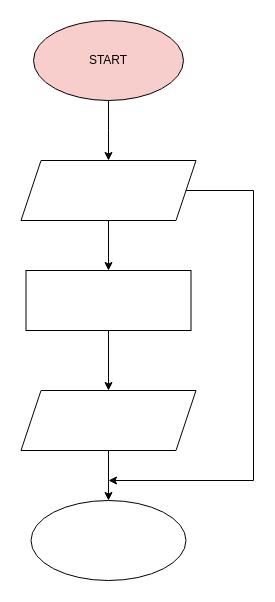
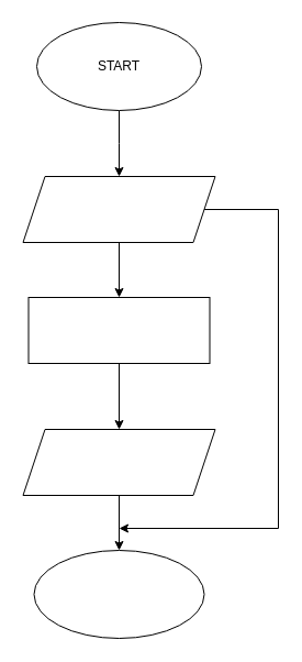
  <mxCell id="0" />
  <mxCell id="1" parent="0" />
  <mxCell id="2" style="edgeStyle=orthogonalEdgeStyle;rounded=0;orthogonalLoop=1;jettySize=auto;html=1;exitX=0.5;exitY=1;exitDx=0;exitDy=0;" edge="1" parent="1" source="3"><mxGeometry relative="1" as="geometry"><mxPoint x="108" y="160" as="targetPoint" /></mxGeometry></mxCell>
- <mxCell id="3" value="START" style="ellipse;whiteSpace=wrap;html=1;fillColor=#f8cecc;" vertex="1" parent="1"><mxGeometry x="33" width="150" height="80" as="geometry" y="20" /></mxCell>
+ <mxCell id="3" value="START" style="ellipse;whiteSpace=wrap;html=1;" vertex="1" parent="1"><mxGeometry x="33" width="150" height="80" as="geometry" y="20" /></mxCell>
  <mxCell id="4" style="edgeStyle=orthogonalEdgeStyle;rounded=0;orthogonalLoop=1;jettySize=auto;html=1;" edge="1" parent="1" source="6" target="8"><mxGeometry relative="1" as="geometry"><mxPoint x="108" y="280" as="targetPoint" /></mxGeometry></mxCell>
  <mxCell id="5" style="edgeStyle=orthogonalEdgeStyle;rounded=0;orthogonalLoop=1;jettySize=auto;html=1;" edge="1" parent="1" source="6"><mxGeometry relative="1" as="geometry"><mxPoint x="108" y="480" as="targetPoint" /><Array as="points"><mxPoint x="253" y="190" /><mxPoint x="253" y="480" /></Array></mxGeometry></mxCell>
  <mxCell id="6" value="" style="shape=parallelogram;perimeter=parallelogramPerimeter;whiteSpace=wrap;html=1;fixedSize=1;" vertex="1" parent="1"><mxGeometry x="20.5" y="160" width="175" height="60" as="geometry" /></mxCell>
  <mxCell id="7" style="edgeStyle=orthogonalEdgeStyle;rounded=0;orthogonalLoop=1;jettySize=auto;html=1;entryX=0.5;entryY=0;entryDx=0;entryDy=0;" edge="1" parent="1" source="8" target="10"><mxGeometry relative="1" as="geometry" /></mxCell>
  <mxCell id="8" value="" style="rounded=0;whiteSpace=wrap;html=1;" vertex="1" parent="1"><mxGeometry x="25.5" y="270" width="165" height="60" as="geometry" /></mxCell>
  <mxCell id="9" style="edgeStyle=orthogonalEdgeStyle;rounded=0;orthogonalLoop=1;jettySize=auto;html=1;" edge="1" parent="1" source="10" target="11"><mxGeometry relative="1" as="geometry"><mxPoint x="108" y="500" as="targetPoint" /></mxGeometry></mxCell>
  <mxCell id="10" value="" style="shape=parallelogram;perimeter=parallelogramPerimeter;whiteSpace=wrap;html=1;fixedSize=1;" vertex="1" parent="1"><mxGeometry x="20.5" y="390" width="175" height="60" as="geometry" /></mxCell>
  <mxCell id="11" value="" style="ellipse;whiteSpace=wrap;html=1;" vertex="1" parent="1"><mxGeometry x="30.5" y="500" width="155" height="80" as="geometry" /></mxCell>
